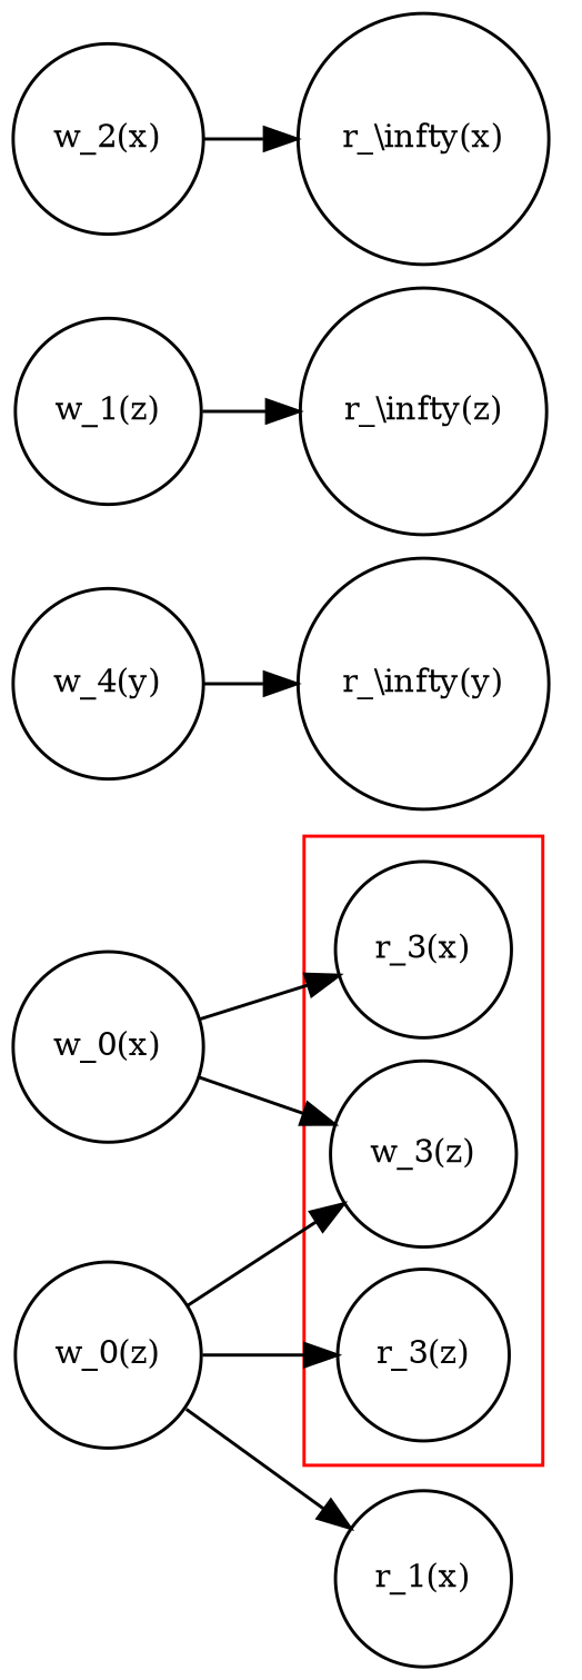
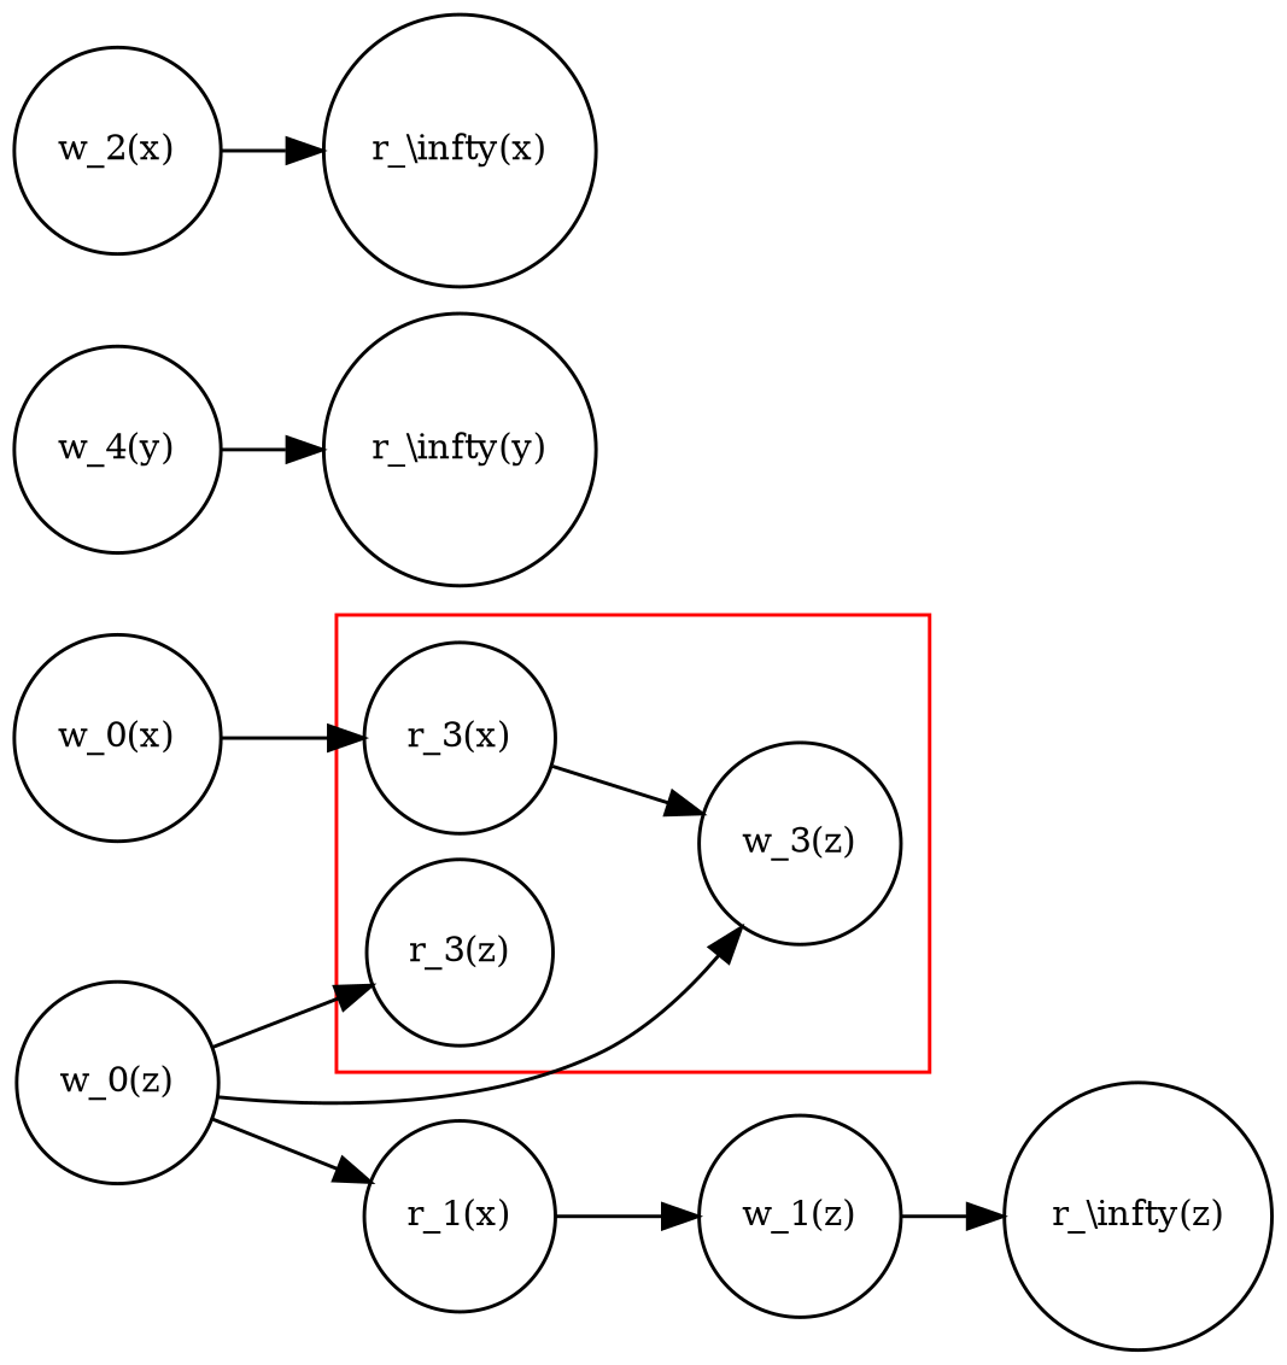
  digraph {
    nodesep=0.1
    rankdir=LR
    ranksep=0.4
    node [fontsize=10 shape=circle]
    "w_0(x)"
    n2 [label="w_4(y)"]
    "w_0(z)"
    "r_3(x)"
    "w_3(z)"
    "r_3(z)"
    "r_\\infty(y)"
    "r_1(x)"
    "w_1(z)"
    "r_\\infty(z)"
    "w_2(x)"
    "r_\\infty(x)"
    subgraph sub_1 {
      rank=same
      "w_0(x)"
      n2
      "w_0(z)"
    }
    subgraph cluster_2 {
      color=red
      style=solid
      "r_3(x)"
      "w_3(z)"
      "r_3(z)"
    }
    "w_0(x)" -> "r_3(x)"
    n2 -> "r_\\infty(y)"
    "w_0(z)" -> "w_3(z)"
    "w_0(z)" -> "r_3(z)"
    "w_0(z)" -> "r_1(x)"
-   "w_0(x)" -> "w_3(z)"
+   "r_3(x)" -> "w_3(z)"
+   "r_1(x)" -> "w_1(z)"
    "w_1(z)" -> "r_\\infty(z)"
    "w_2(x)" -> "r_\\infty(x)"
  }
